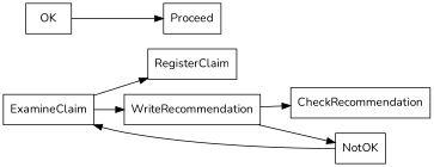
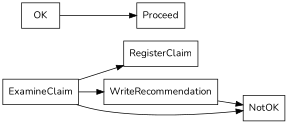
  digraph {
    fontname=Nunito
    rankdir=LR
    node [fontname=Nunito shape=box]
    edge [fontname=Nunito]
    ExamineClaim
    RegisterClaim
    WriteRecommendation
-   CheckRecommendation
    NotOK
    OK
    Proceed
    ExamineClaim -> RegisterClaim
    ExamineClaim -> WriteRecommendation
-   WriteRecommendation -> CheckRecommendation
    WriteRecommendation -> NotOK
-   NotOK -> ExamineClaim
+   ExamineClaim -> NotOK
    OK -> Proceed
  }
